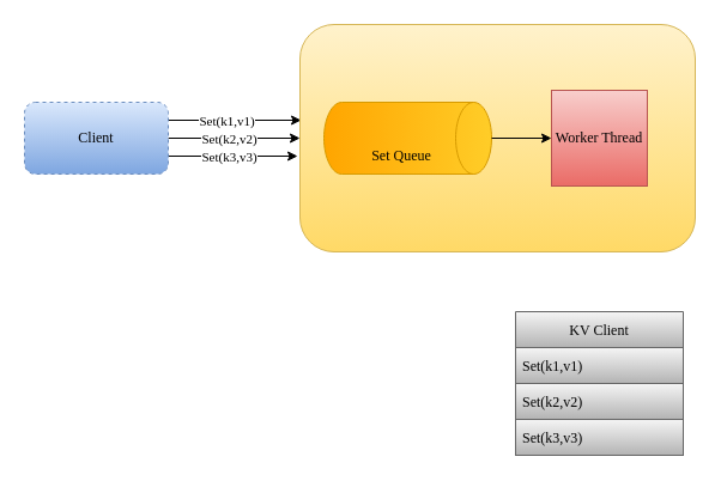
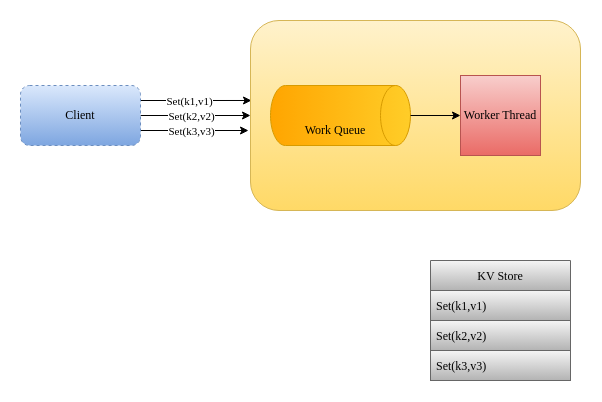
  <mxCell id="0" />
  <mxCell id="1" parent="0" />
  <mxCell id="2" style="edgeStyle=orthogonalEdgeStyle;rounded=0;orthogonalLoop=1;jettySize=auto;html=1;exitX=1;exitY=0.5;exitDx=0;exitDy=0;fontFamily=Fira Code Retina;" edge="1" parent="1" source="8" target="9"><mxGeometry relative="1" as="geometry" /></mxCell>
  <mxCell id="3" value="Set(k2,v2)" style="edgeLabel;html=1;align=center;verticalAlign=middle;resizable=0;points=[];fontFamily=Fira Code Retina;" vertex="1" connectable="0" parent="2"><mxGeometry x="-0.2" y="2" relative="1" as="geometry"><mxPoint x="6" y="2" as="offset" /></mxGeometry></mxCell>
  <mxCell id="4" style="edgeStyle=orthogonalEdgeStyle;rounded=0;orthogonalLoop=1;jettySize=auto;html=1;exitX=1;exitY=0.75;exitDx=0;exitDy=0;entryX=-0.006;entryY=0.579;entryDx=0;entryDy=0;entryPerimeter=0;fontFamily=Fira Code Retina;" edge="1" parent="1" source="8" target="9"><mxGeometry relative="1" as="geometry" /></mxCell>
  <mxCell id="5" value="Set(k3,v3)" style="edgeLabel;html=1;align=center;verticalAlign=middle;resizable=0;points=[];fontFamily=Fira Code Retina;" vertex="1" connectable="0" parent="4"><mxGeometry x="-0.222" y="2" relative="1" as="geometry"><mxPoint x="8" y="2" as="offset" /></mxGeometry></mxCell>
  <mxCell id="6" style="edgeStyle=orthogonalEdgeStyle;rounded=0;orthogonalLoop=1;jettySize=auto;html=1;exitX=1;exitY=0.25;exitDx=0;exitDy=0;entryX=0.003;entryY=0.421;entryDx=0;entryDy=0;entryPerimeter=0;fontFamily=Fira Code Retina;" edge="1" parent="1" source="8" target="9"><mxGeometry relative="1" as="geometry" /></mxCell>
  <mxCell id="7" value="Set(k1,v1)" style="edgeLabel;html=1;align=center;verticalAlign=middle;resizable=0;points=[];fontFamily=Fira Code Retina;" vertex="1" connectable="0" parent="6"><mxGeometry x="-0.135" y="-1" relative="1" as="geometry"><mxPoint as="offset" /></mxGeometry></mxCell>
  <mxCell id="8" value="Client" style="rounded=1;whiteSpace=wrap;html=1;fontFamily=Fira Code Retina;fillColor=#dae8fc;gradientColor=#7ea6e0;strokeColor=#6c8ebf;dashed=1;" vertex="1" parent="1"><mxGeometry x="20" y="85" width="120" height="60" as="geometry" /></mxCell>
  <mxCell id="9" value="" style="rounded=1;whiteSpace=wrap;html=1;fontFamily=Fira Code Retina;fillColor=#fff2cc;gradientColor=#ffd966;strokeColor=#d6b656;" vertex="1" parent="1"><mxGeometry x="250" y="20" width="330" height="190" as="geometry" /></mxCell>
  <mxCell id="10" value="" style="group" vertex="1" connectable="0" parent="1"><mxGeometry x="270" y="85" width="140" height="60" as="geometry" /></mxCell>
  <mxCell id="11" value="" style="shape=cylinder3;whiteSpace=wrap;html=1;boundedLbl=1;backgroundOutline=1;size=15;fontFamily=Fira Code Retina;rotation=90;fillColor=#ffcd28;gradientColor=#ffa500;strokeColor=#d79b00;" vertex="1" parent="10"><mxGeometry x="40" y="-40" width="60" height="140" as="geometry" /></mxCell>
- <mxCell id="12" value="Set Queue" style="text;html=1;strokeColor=none;fillColor=none;align=center;verticalAlign=middle;whiteSpace=wrap;rounded=0;fontFamily=Fira Code Retina;" vertex="1" parent="10"><mxGeometry x="20" y="30" width="90" height="30" as="geometry" /></mxCell>
+ <mxCell id="12" value="Work Queue" style="text;html=1;strokeColor=none;fillColor=none;align=center;verticalAlign=middle;whiteSpace=wrap;rounded=0;fontFamily=Fira Code Retina;" vertex="1" parent="10"><mxGeometry x="20" y="30" width="90" height="30" as="geometry" /></mxCell>
  <mxCell id="13" value="Worker Thread" style="whiteSpace=wrap;html=1;aspect=fixed;fontFamily=Fira Code Retina;fillColor=#f8cecc;gradientColor=#ea6b66;strokeColor=#b85450;rounded=0;" vertex="1" parent="1"><mxGeometry x="460" y="75" width="80" height="80" as="geometry" /></mxCell>
  <mxCell id="14" style="edgeStyle=orthogonalEdgeStyle;rounded=0;orthogonalLoop=1;jettySize=auto;html=1;exitX=0.5;exitY=0;exitDx=0;exitDy=0;exitPerimeter=0;fontFamily=Fira Code Retina;" edge="1" parent="1" source="11" target="13"><mxGeometry relative="1" as="geometry" /></mxCell>
- <mxCell id="15" value="KV Client" style="swimlane;fontStyle=0;childLayout=stackLayout;horizontal=1;startSize=30;horizontalStack=0;resizeParent=1;resizeParentMax=0;resizeLast=0;collapsible=1;marginBottom=0;fontFamily=Fira Code Retina;fillColor=#f5f5f5;gradientColor=#b3b3b3;strokeColor=#666666;" vertex="1" parent="1"><mxGeometry x="430" y="260" width="140" height="120" as="geometry" /></mxCell>
+ <mxCell id="15" value="KV Store" style="swimlane;fontStyle=0;childLayout=stackLayout;horizontal=1;startSize=30;horizontalStack=0;resizeParent=1;resizeParentMax=0;resizeLast=0;collapsible=1;marginBottom=0;fontFamily=Fira Code Retina;fillColor=#f5f5f5;gradientColor=#b3b3b3;strokeColor=#666666;" vertex="1" parent="1"><mxGeometry x="430" y="260" width="140" height="120" as="geometry" /></mxCell>
  <mxCell id="16" value="Set(k1,v1)" style="text;strokeColor=#666666;fillColor=#f5f5f5;align=left;verticalAlign=middle;spacingLeft=4;spacingRight=4;overflow=hidden;points=[[0,0.5],[1,0.5]];portConstraint=eastwest;rotatable=0;fontFamily=Fira Code Retina;gradientColor=#b3b3b3;" vertex="1" parent="15"><mxGeometry y="30" width="140" height="30" as="geometry" /></mxCell>
  <mxCell id="17" value="Set(k2,v2)" style="text;strokeColor=#666666;fillColor=#f5f5f5;align=left;verticalAlign=middle;spacingLeft=4;spacingRight=4;overflow=hidden;points=[[0,0.5],[1,0.5]];portConstraint=eastwest;rotatable=0;fontFamily=Fira Code Retina;gradientColor=#b3b3b3;" vertex="1" parent="15"><mxGeometry y="60" width="140" height="30" as="geometry" /></mxCell>
  <mxCell id="18" value="Set(k3,v3)" style="text;strokeColor=#666666;fillColor=#f5f5f5;align=left;verticalAlign=middle;spacingLeft=4;spacingRight=4;overflow=hidden;points=[[0,0.5],[1,0.5]];portConstraint=eastwest;rotatable=0;fontFamily=Fira Code Retina;gradientColor=#b3b3b3;" vertex="1" parent="15"><mxGeometry y="90" width="140" height="30" as="geometry" /></mxCell>
